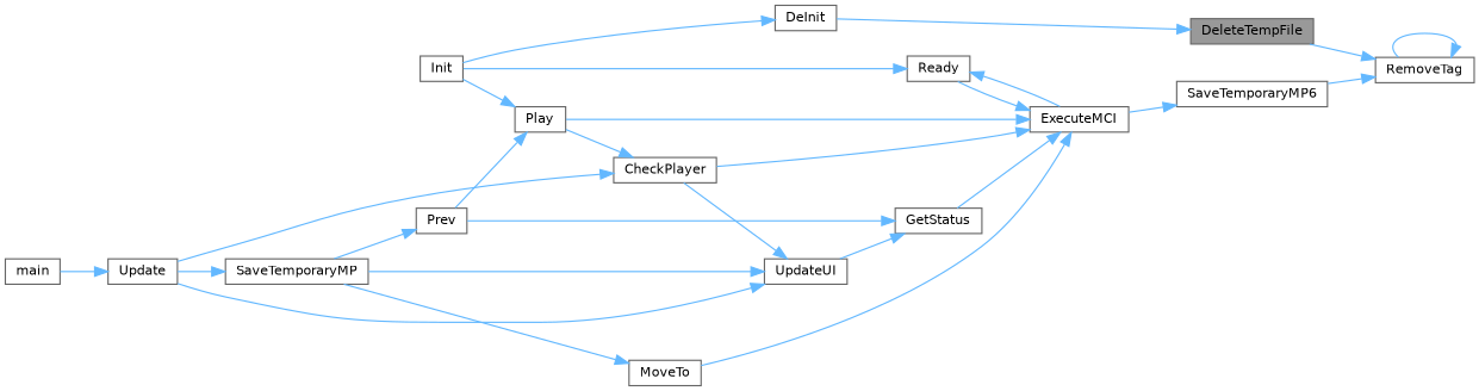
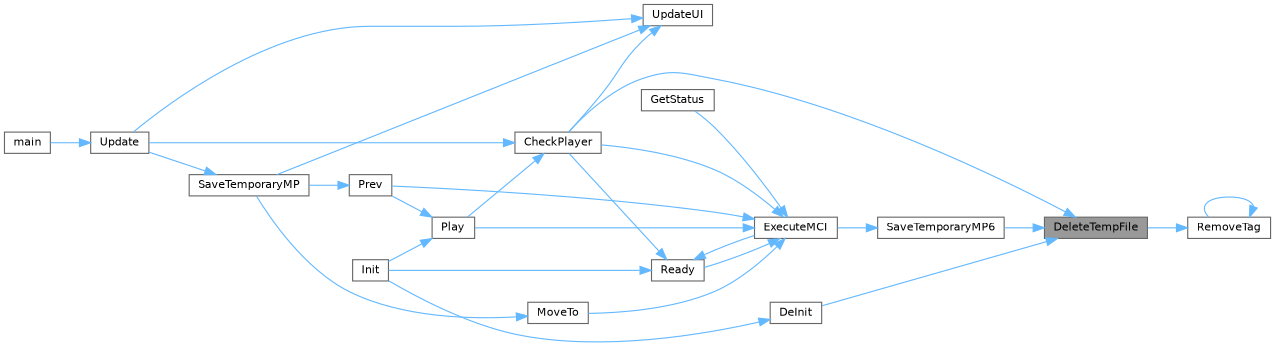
  digraph {
    rankdir=RL
    node [color=grey40 fillcolor=white fontname=Helvetica fontsize=10 shape=box style=filled]
    edge [color=steelblue1 dir=back fontname=Helvetica fontsize=10 labelfontname=Helvetica labelfontsize=10 style=solid]
    n1 [color=gray40 fillcolor=grey60 fontcolor=black height=0.2 label=DeleteTempFile width=0.4]
    n2 [height=0.2 label=CheckPlayer width=0.4]
    n3 [height=0.2 label=DeInit width=0.4]
    n4 [height=0.2 label=Update width=0.4]
    n5 [height=0.2 label=Play width=0.4]
    n6 [height=0.2 label=Init width=0.4]
    n7 [height=0.2 label=RemoveTag width=0.4]
    n8 [height=0.2 label=SaveTemporaryMP6 width=0.4]
    n9 [height=0.2 label=main width=0.4]
    n10 [height=0.2 label=ExecuteMCI width=0.4]
    n11 [height=0.2 label=GetStatus width=0.4]
    n12 [height=0.2 label=MoveTo width=0.4]
    n13 [height=0.2 label=Prev width=0.4]
    n14 [height=0.2 label=Ready width=0.4]
    n15 [height=0.2 label=UpdateUI width=0.4]
    n16 [height=0.2 label=SaveTemporaryMP width=0.4]
+   n1 -> n2
    n1 -> n3
    n2 -> n4
    n2 -> n5
    n3 -> n6
    n4 -> n9
    n5 -> n6
    n5 -> n13
    n7 -> n1
    n7 -> n7
-   n7 -> n8
+   n1 -> n8
    n8 -> n10
    n10 -> n2
    n10 -> n5
    n10 -> n11
    n10 -> n12
-   n11 -> n13
+   n10 -> n13
    n10 -> n14
-   n11 -> n15
    n12 -> n16
    n13 -> n16
+   n14 -> n2
    n14 -> n6
    n14 -> n10
    n15 -> n2
    n15 -> n4
    n15 -> n16
    n16 -> n4
  }
